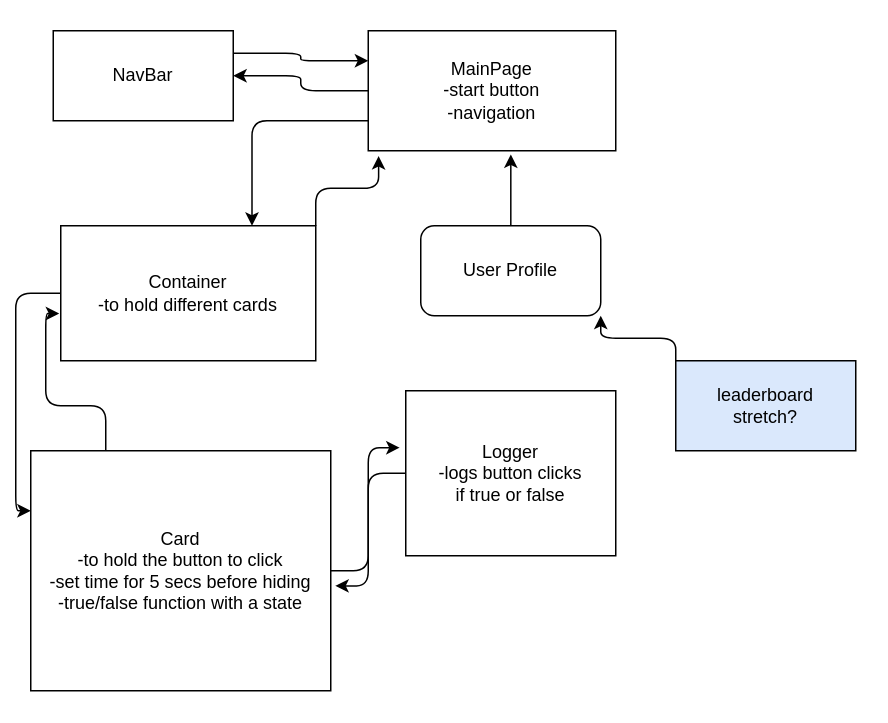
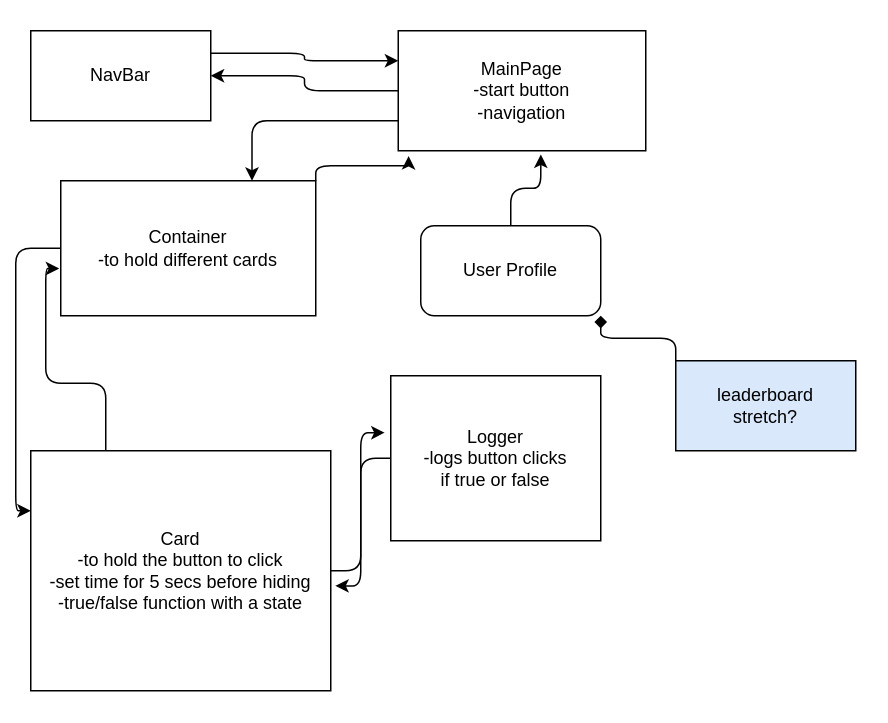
  <mxCell id="0" />
  <mxCell id="1" parent="0" />
  <mxCell id="2" style="edgeStyle=orthogonalEdgeStyle;html=1;exitX=0;exitY=0.75;exitDx=0;exitDy=0;entryX=0.75;entryY=0;entryDx=0;entryDy=0;" edge="1" parent="1" source="4" target="7"><mxGeometry relative="1" as="geometry" /></mxCell>
  <mxCell id="3" style="edgeStyle=orthogonalEdgeStyle;html=1;exitX=0;exitY=0.5;exitDx=0;exitDy=0;" edge="1" parent="1" source="4" target="16"><mxGeometry relative="1" as="geometry" /></mxCell>
- <mxCell id="4" value="MainPage&lt;br&gt;-start button&lt;br&gt;-navigation&lt;br&gt;" style="rounded=0;whiteSpace=wrap;html=1;" vertex="1" parent="1"><mxGeometry x="245" y="20" width="165" height="80" as="geometry" /></mxCell>
+ <mxCell id="4" value="MainPage&lt;br&gt;-start button&lt;br&gt;-navigation&lt;br&gt;" style="rounded=0;whiteSpace=wrap;html=1;" vertex="1" parent="1"><mxGeometry x="265" y="20" width="165" height="80" as="geometry" /></mxCell>
  <mxCell id="5" style="edgeStyle=orthogonalEdgeStyle;html=1;exitX=0;exitY=0.5;exitDx=0;exitDy=0;entryX=0;entryY=0.25;entryDx=0;entryDy=0;" edge="1" parent="1" source="7" target="10"><mxGeometry relative="1" as="geometry" /></mxCell>
  <mxCell id="6" style="edgeStyle=orthogonalEdgeStyle;html=1;exitX=1;exitY=0;exitDx=0;exitDy=0;entryX=0.042;entryY=1.044;entryDx=0;entryDy=0;entryPerimeter=0;" edge="1" parent="1" source="7" target="4"><mxGeometry relative="1" as="geometry" /></mxCell>
- <mxCell id="7" value="Container&lt;br&gt;-to hold different cards" style="rounded=0;whiteSpace=wrap;html=1;" vertex="1" parent="1"><mxGeometry x="40" y="150" width="170" height="90" as="geometry" /></mxCell>
+ <mxCell id="7" value="Container&lt;br&gt;-to hold different cards" style="rounded=0;whiteSpace=wrap;html=1;" vertex="1" parent="1"><mxGeometry x="40" y="120" width="170" height="90" as="geometry" /></mxCell>
  <mxCell id="8" style="edgeStyle=orthogonalEdgeStyle;html=1;entryX=-0.029;entryY=0.345;entryDx=0;entryDy=0;entryPerimeter=0;" edge="1" parent="1" source="10" target="12"><mxGeometry relative="1" as="geometry" /></mxCell>
  <mxCell id="9" style="edgeStyle=orthogonalEdgeStyle;html=1;exitX=0.25;exitY=0;exitDx=0;exitDy=0;entryX=-0.006;entryY=0.65;entryDx=0;entryDy=0;entryPerimeter=0;" edge="1" parent="1" source="10" target="7"><mxGeometry relative="1" as="geometry" /></mxCell>
  <mxCell id="10" value="Card&lt;br&gt;-to hold the button to click&lt;br&gt;-set time for 5 secs before hiding&lt;br&gt;-true/false function with a state&lt;br&gt;" style="rounded=0;whiteSpace=wrap;html=1;" vertex="1" parent="1"><mxGeometry x="20" y="300" width="200" height="160" as="geometry" /></mxCell>
  <mxCell id="11" style="edgeStyle=orthogonalEdgeStyle;html=1;entryX=1.015;entryY=0.563;entryDx=0;entryDy=0;entryPerimeter=0;" edge="1" parent="1" source="12" target="10"><mxGeometry relative="1" as="geometry" /></mxCell>
- <mxCell id="12" value="Logger&lt;br&gt;-logs button clicks&lt;br&gt;if true or false" style="rounded=0;whiteSpace=wrap;html=1;" vertex="1" parent="1"><mxGeometry x="270" y="260" width="140" height="110" as="geometry" /></mxCell>
+ <mxCell id="12" value="Logger&lt;br&gt;-logs button clicks&lt;br&gt;if true or false" style="rounded=0;whiteSpace=wrap;html=1;" vertex="1" parent="1"><mxGeometry x="260" y="250" width="140" height="110" as="geometry" /></mxCell>
  <mxCell id="13" style="edgeStyle=orthogonalEdgeStyle;html=1;entryX=0.576;entryY=1.031;entryDx=0;entryDy=0;entryPerimeter=0;" edge="1" parent="1" source="14" target="4"><mxGeometry relative="1" as="geometry" /></mxCell>
  <mxCell id="14" value="User Profile" style="whiteSpace=wrap;html=1;rounded=1;" vertex="1" parent="1"><mxGeometry x="280" y="150" width="120" height="60" as="geometry" /></mxCell>
  <mxCell id="15" style="edgeStyle=orthogonalEdgeStyle;html=1;exitX=1;exitY=0.25;exitDx=0;exitDy=0;entryX=0;entryY=0.25;entryDx=0;entryDy=0;" edge="1" parent="1" source="16" target="4"><mxGeometry relative="1" as="geometry" /></mxCell>
- <mxCell id="16" value="NavBar" style="rounded=0;whiteSpace=wrap;html=1;" vertex="1" parent="1"><mxGeometry x="35" y="20" width="120" height="60" as="geometry" /></mxCell>
- <mxCell id="17" style="edgeStyle=orthogonalEdgeStyle;html=1;exitX=0;exitY=0;exitDx=0;exitDy=0;entryX=1;entryY=1;entryDx=0;entryDy=0;" edge="1" parent="1" source="18" target="14"><mxGeometry relative="1" as="geometry" /></mxCell>
+ <mxCell id="16" value="NavBar" style="rounded=0;whiteSpace=wrap;html=1;" vertex="1" parent="1"><mxGeometry x="20" y="20" width="120" height="60" as="geometry" /></mxCell>
+ <mxCell id="17" style="edgeStyle=orthogonalEdgeStyle;html=1;exitX=0;exitY=0;exitDx=0;exitDy=0;entryX=1;entryY=1;entryDx=0;entryDy=0;endArrow=diamond;" edge="1" parent="1" source="18" target="14"><mxGeometry relative="1" as="geometry" /></mxCell>
  <mxCell id="18" value="leaderboard&lt;br&gt;stretch?" style="rounded=0;whiteSpace=wrap;html=1;fillColor=#dae8fc;" vertex="1" parent="1"><mxGeometry x="450" y="240" width="120" height="60" as="geometry" /></mxCell>
